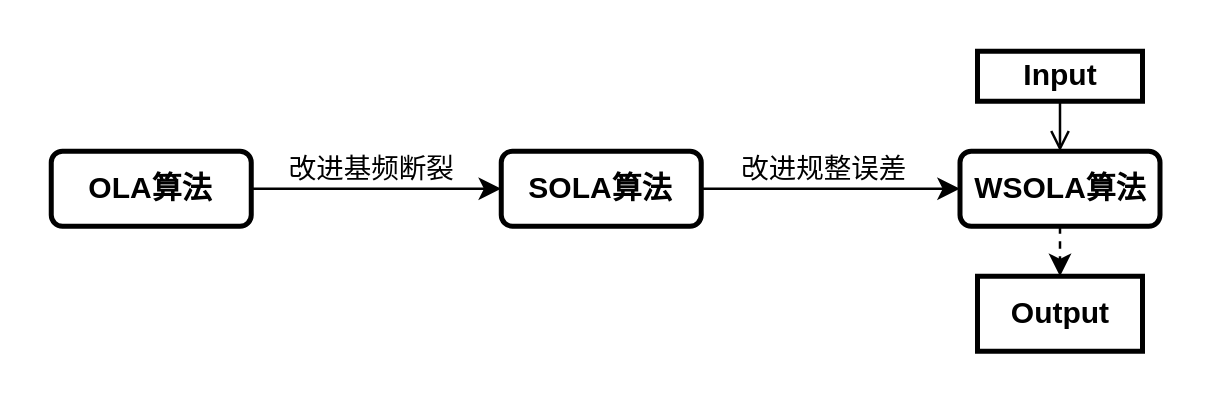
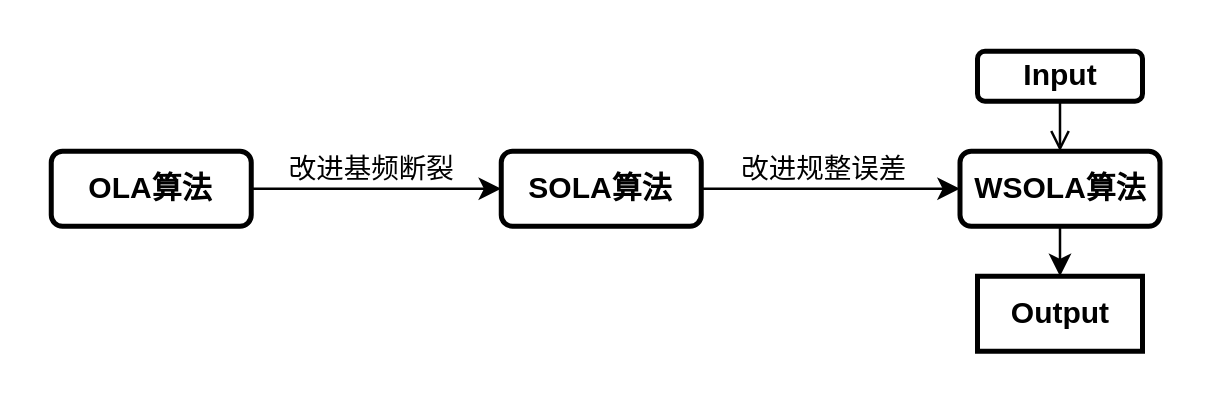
  <mxCell id="0" />
  <mxCell id="1" parent="0" />
  <mxCell id="2" style="edgeStyle=none;html=1;entryX=0;entryY=0.5;entryDx=0;entryDy=0;" edge="1" parent="1" source="4" target="7"><mxGeometry relative="1" as="geometry" /></mxCell>
  <mxCell id="3" value="改进基频断裂" style="edgeLabel;html=1;align=center;verticalAlign=middle;resizable=0;points=[];labelBackgroundColor=none;" vertex="1" connectable="0" parent="2"><mxGeometry x="-0.344" y="-3" relative="1" as="geometry"><mxPoint x="14" y="-12" as="offset" /></mxGeometry></mxCell>
  <mxCell id="4" value="&lt;h4 style=&quot;line-height: 1.2&quot;&gt;&lt;font face=&quot;Helvetica&quot;&gt;OLA算法&lt;/font&gt;&lt;/h4&gt;" style="rounded=1;whiteSpace=wrap;html=1;strokeWidth=2;shadow=0;sketch=0;glass=0;fontFamily=Times New Roman;labelBackgroundColor=none;rotation=0;flipH=0;flipV=0;" parent="1" vertex="1"><mxGeometry x="20" y="60" width="80" height="30" as="geometry" /></mxCell>
  <mxCell id="5" style="edgeStyle=none;html=1;entryX=0;entryY=0.5;entryDx=0;entryDy=0;" edge="1" parent="1" source="7" target="12"><mxGeometry relative="1" as="geometry" /></mxCell>
  <mxCell id="6" value="改进规整误差" style="edgeLabel;html=1;align=center;verticalAlign=middle;resizable=0;points=[];labelBackgroundColor=none;" vertex="1" connectable="0" parent="5"><mxGeometry x="-0.322" y="-1" relative="1" as="geometry"><mxPoint x="13" y="-10" as="offset" /></mxGeometry></mxCell>
  <mxCell id="7" value="&lt;h4 style=&quot;line-height: 1.2&quot;&gt;&lt;font face=&quot;Helvetica&quot;&gt;SOLA算法&lt;/font&gt;&lt;/h4&gt;" style="rounded=1;whiteSpace=wrap;html=1;strokeWidth=2;shadow=0;sketch=0;glass=0;fontFamily=Times New Roman;labelBackgroundColor=none;rotation=0;flipH=0;flipV=0;" parent="1" vertex="1"><mxGeometry x="200" y="60" width="80" height="30" as="geometry" /></mxCell>
  <mxCell id="8" value="&lt;b&gt;Output&lt;/b&gt;" style="rounded=0;whiteSpace=wrap;html=1;strokeWidth=2;" parent="1" vertex="1"><mxGeometry x="390.5" y="110" width="66" height="30" as="geometry" /></mxCell>
  <mxCell id="9" style="edgeStyle=none;html=1;entryX=0.5;entryY=0;entryDx=0;entryDy=0;endArrow=open;" edge="1" parent="1" source="10" target="12"><mxGeometry relative="1" as="geometry" /></mxCell>
- <mxCell id="10" value="&lt;b&gt;Input&lt;br&gt;&lt;/b&gt;" style="rounded=0;whiteSpace=wrap;html=1;strokeWidth=2;" parent="1" vertex="1"><mxGeometry x="390.5" y="20" width="66" height="20" as="geometry" /></mxCell>
- <mxCell id="11" style="edgeStyle=none;html=1;entryX=0.5;entryY=0;entryDx=0;entryDy=0;dashed=1;" edge="1" parent="1" source="12" target="8"><mxGeometry relative="1" as="geometry" /></mxCell>
+ <mxCell id="10" value="&lt;b&gt;Input&lt;br&gt;&lt;/b&gt;" style="whiteSpace=wrap;html=1;strokeWidth=2;rounded=1;" parent="1" vertex="1"><mxGeometry x="390.5" y="20" width="66" height="20" as="geometry" /></mxCell>
+ <mxCell id="11" style="edgeStyle=none;html=1;entryX=0.5;entryY=0;entryDx=0;entryDy=0;" edge="1" parent="1" source="12" target="8"><mxGeometry relative="1" as="geometry" /></mxCell>
  <mxCell id="12" value="&lt;h4 style=&quot;line-height: 1.2&quot;&gt;&lt;font face=&quot;Helvetica&quot;&gt;WSOLA算法&lt;/font&gt;&lt;/h4&gt;" style="rounded=1;whiteSpace=wrap;html=1;strokeWidth=2;shadow=0;sketch=0;glass=0;fontFamily=Times New Roman;labelBackgroundColor=none;rotation=0;flipH=0;flipV=0;" parent="1" vertex="1"><mxGeometry x="383.5" y="60" width="80" height="30" as="geometry" /></mxCell>
